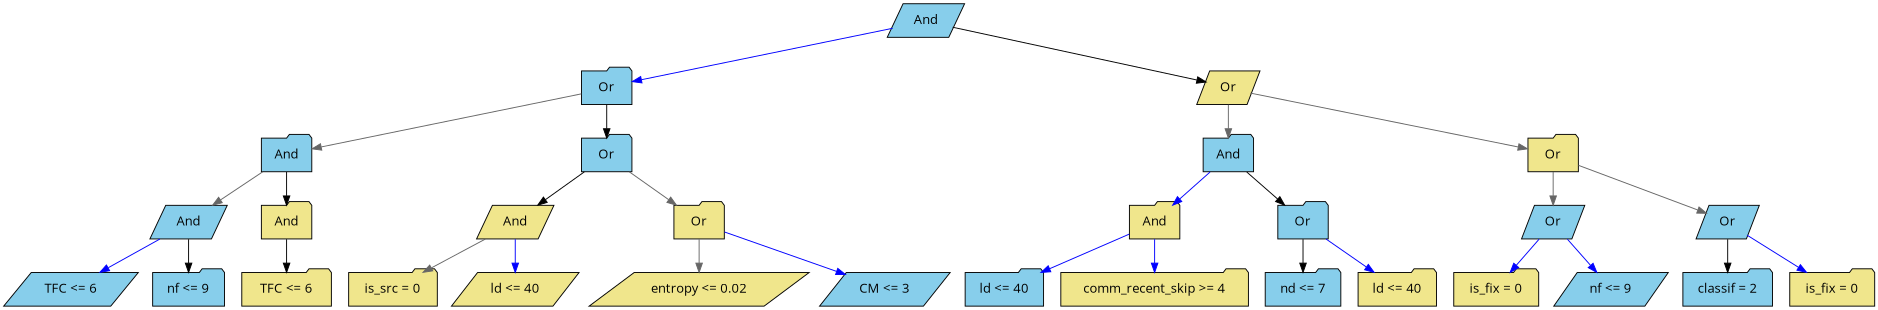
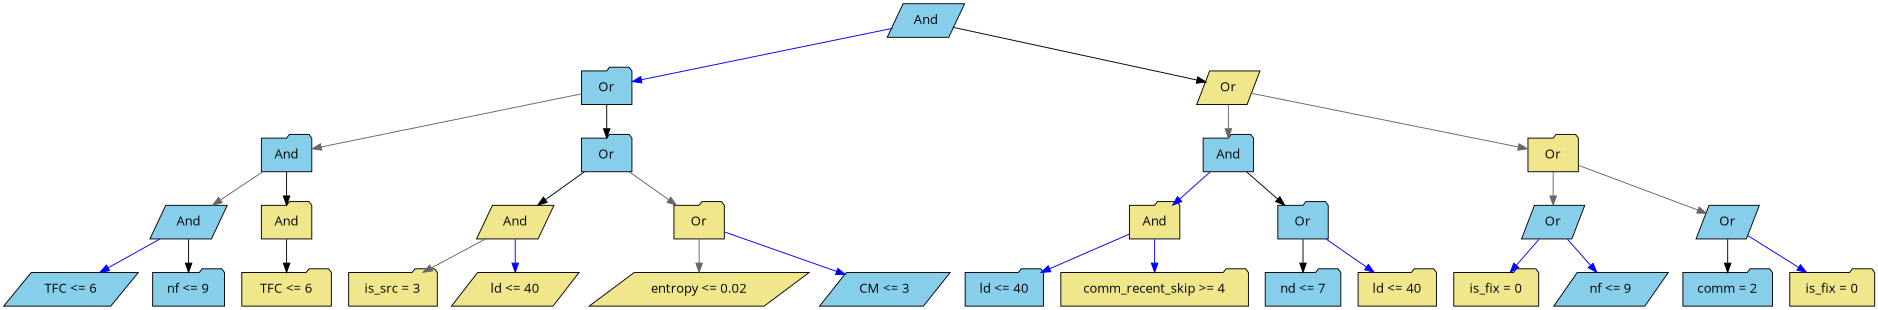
  digraph {
    fontname="Open Sans"
    node [fillcolor=skyblue fontname="Open Sans" shape=folder style=filled]
    edge [color=blue fontname="Open Sans"]
    n1 [height=0.5 label=And shape=parallelogram width=0.75]
    n2 [height=0.5 label=Or width=0.75]
    n3 [fillcolor=khaki height=0.5 label=Or shape=parallelogram width=0.75]
    n4 [height=0.5 label=And width=0.75]
    n5 [height=0.5 label=Or width=0.75]
    n6 [height=0.5 label=And width=0.75]
    n7 [fillcolor=khaki height=0.5 label=Or width=0.75]
    n8 [height=0.5 label=And shape=parallelogram width=0.75]
    n9 [fillcolor=khaki height=0.5 label=And width=0.75]
    n10 [fillcolor=khaki height=0.5 label=And shape=parallelogram width=0.75]
    n11 [fillcolor=khaki height=0.5 label=Or width=0.75]
    n12 [fillcolor=khaki height=0.5 label=And width=0.75]
    n13 [height=0.5 label=Or width=0.75]
    n14 [height=0.5 label=Or shape=parallelogram width=0.75]
    n15 [height=0.5 label=Or shape=parallelogram width=0.75]
    n16 [height=0.5 label="TFC <= 6" shape=parallelogram width=1.336]
    n17 [height=0.5 label="nf <= 9" width=1.0652]
    n18 [fillcolor=khaki height=0.5 label="TFC <= 6" width=1.336]
-   n19 [fillcolor=khaki height=0.5 label="is_src = 0" width=1.3179]
+   n19 [fillcolor=khaki height=0.5 label="is_src = 3" width=1.3179]
    n20 [fillcolor=khaki height=0.5 label="ld <= 40" shape=parallelogram width=1.1735]
    n21 [fillcolor=khaki height=0.5 label="entropy <= 0.02" shape=parallelogram width=1.9318]
    n22 [height=0.5 label="CM <= 3" shape=parallelogram width=1.2457]
    n23 [height=0.5 label="ld <= 40" width=1.1735]
    n24 [fillcolor=khaki height=0.5 label="comm_recent_skip >= 4" width=2.7984]
    n25 [height=0.5 label="nd <= 7" width=1.1193]
    n26 [fillcolor=khaki height=0.5 label="ld <= 40" width=1.1735]
    n27 [fillcolor=khaki height=0.5 label="is_fix = 0" width=1.2638]
    n28 [height=0.5 label="nf <= 9" shape=parallelogram width=1.0652]
-   n29 [height=0.5 label="classif = 2" width=1.336]
+   n29 [height=0.5 label="comm = 2" width=1.336]
    n30 [fillcolor=khaki height=0.5 label="is_fix = 0" width=1.2638]
    n1 -> n2
    n1 -> n3 [color=black]
    n2 -> n4 [color=gray40]
    n2 -> n5 [color=black]
    n3 -> n6 [color=gray40]
    n3 -> n7 [color=gray40]
    n4 -> n8 [color=gray40]
    n4 -> n9 [color=black]
    n5 -> n10 [color=black]
    n5 -> n11 [color=gray40]
    n6 -> n12
    n6 -> n13 [color=black]
    n7 -> n14 [color=gray40]
    n7 -> n15 [color=gray40]
    n8 -> n16
    n8 -> n17 [color=black]
    n9 -> n18 [color=black]
    n10 -> n19 [color=gray40]
    n10 -> n20
    n11 -> n21 [color=gray40]
    n11 -> n22
    n12 -> n23
    n12 -> n24
    n13 -> n25 [color=black]
    n13 -> n26
    n14 -> n27
    n14 -> n28
    n15 -> n29 [color=black]
    n15 -> n30
  }
